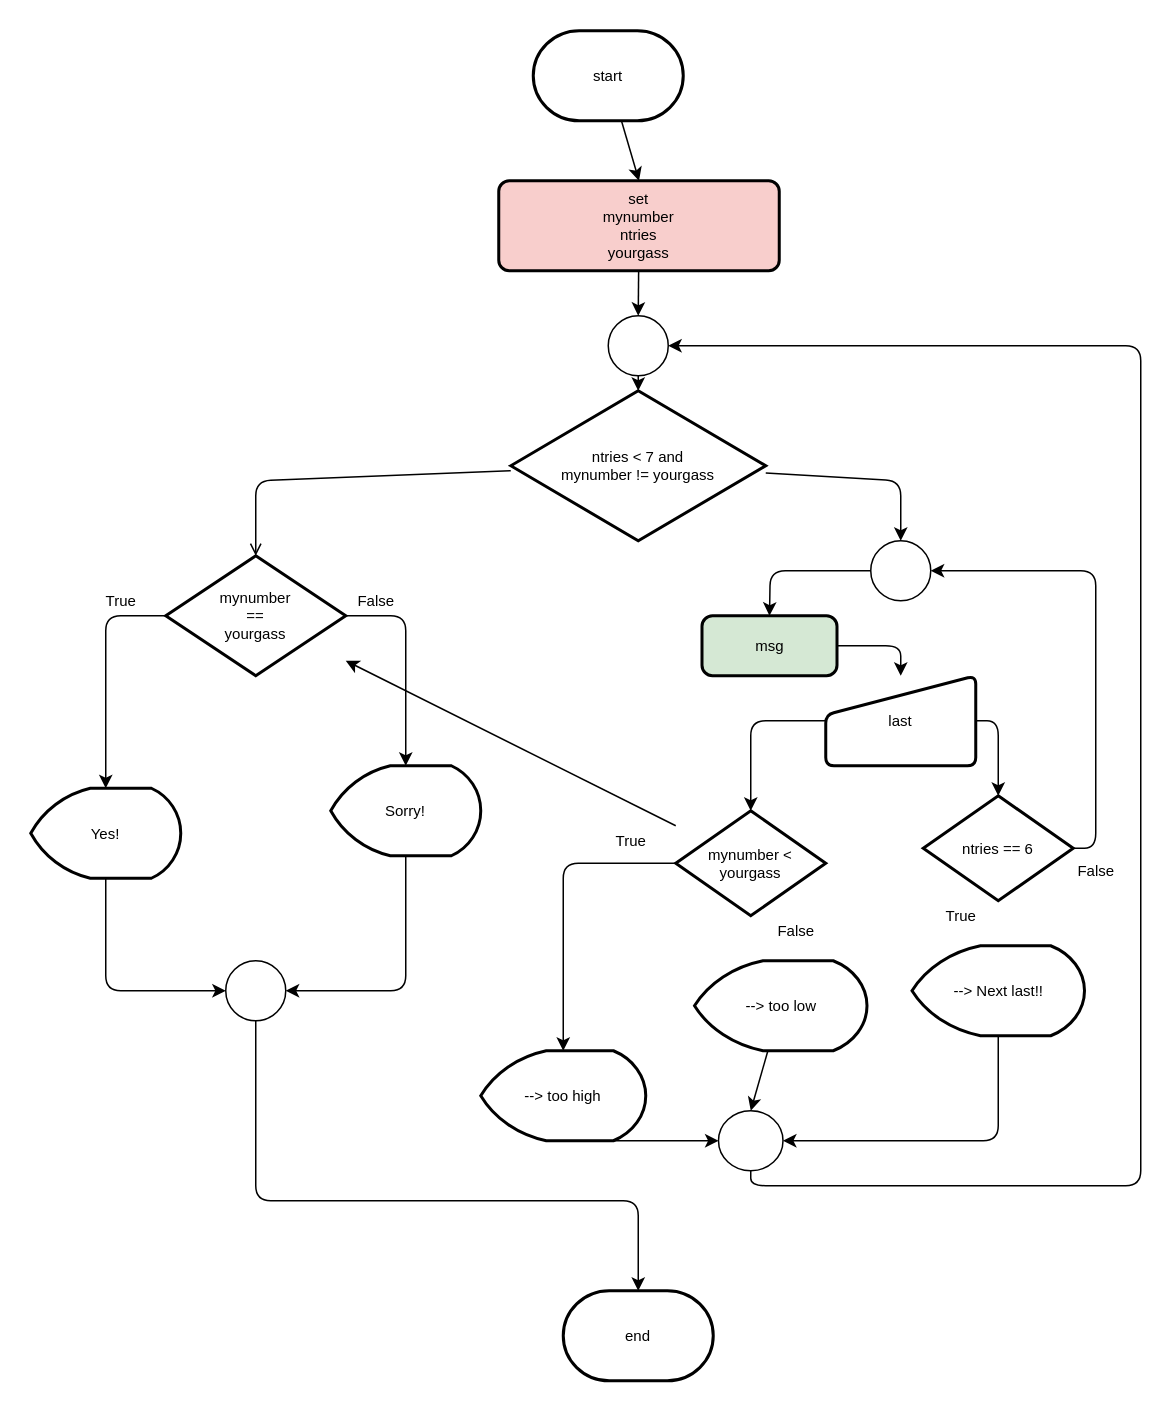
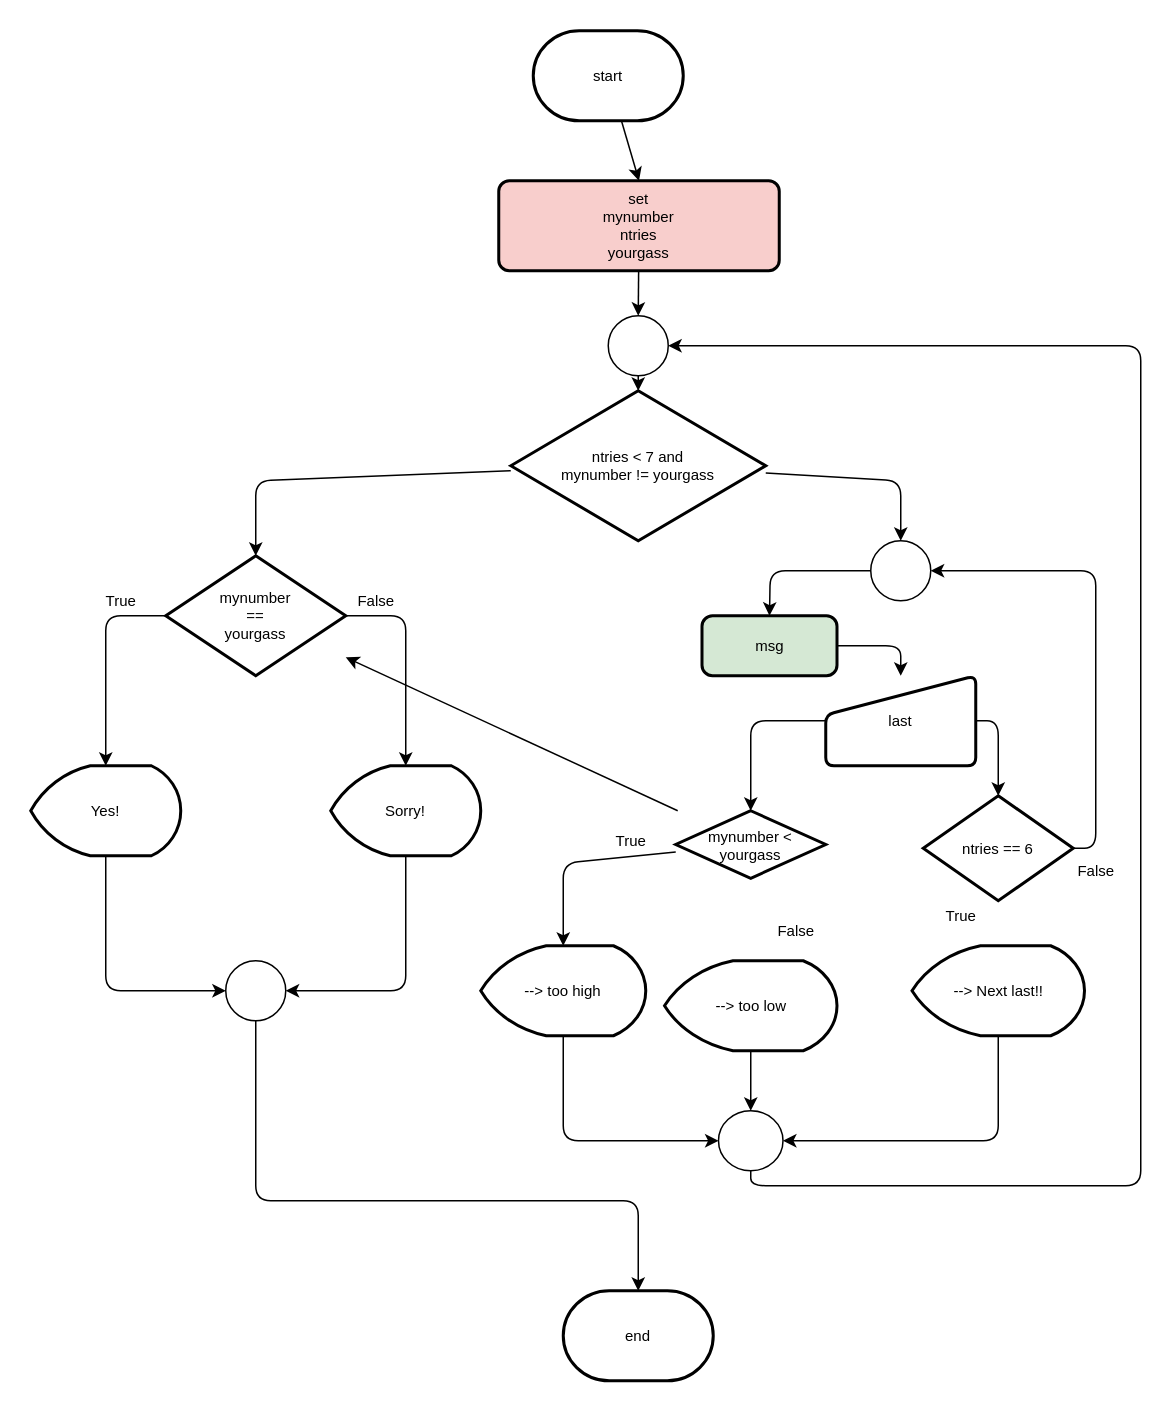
  <mxCell id="0" />
  <mxCell id="1" parent="0" />
  <mxCell id="2" style="edgeStyle=none;html=1;entryX=0.5;entryY=0;entryDx=0;entryDy=0;fontSize=10;" parent="1" source="3" target="5" edge="1"><mxGeometry relative="1" as="geometry" /></mxCell>
  <mxCell id="3" value="start" style="strokeWidth=2;html=1;shape=mxgraph.flowchart.terminator;whiteSpace=wrap;fontSize=10;" parent="1" vertex="1"><mxGeometry x="355" y="20" width="100" height="60" as="geometry" /></mxCell>
  <mxCell id="4" style="edgeStyle=none;html=1;entryX=0.5;entryY=0;entryDx=0;entryDy=0;entryPerimeter=0;fontSize=10;" parent="1" source="5" target="28" edge="1"><mxGeometry relative="1" as="geometry" /></mxCell>
  <mxCell id="5" value="set&lt;br style=&quot;font-size: 10px;&quot;&gt;mynumber&lt;br style=&quot;font-size: 10px;&quot;&gt;ntries&lt;br style=&quot;font-size: 10px;&quot;&gt;yourgass" style="rounded=1;whiteSpace=wrap;html=1;absoluteArcSize=1;arcSize=14;strokeWidth=2;fontSize=10;fillColor=#f8cecc;" parent="1" vertex="1"><mxGeometry x="332" y="120" width="187" height="60" as="geometry" /></mxCell>
  <mxCell id="6" style="edgeStyle=none;html=1;entryX=0.5;entryY=0;entryDx=0;entryDy=0;entryPerimeter=0;fontSize=10;" parent="1" source="8" target="18" edge="1"><mxGeometry relative="1" as="geometry"><Array as="points"><mxPoint x="600" y="320" /></Array></mxGeometry></mxCell>
- <mxCell id="7" style="edgeStyle=none;html=1;entryX=0.5;entryY=0;entryDx=0;entryDy=0;entryPerimeter=0;fontSize=10;endArrow=open;" parent="1" source="8" target="11" edge="1"><mxGeometry relative="1" as="geometry"><Array as="points"><mxPoint x="170" y="320" /></Array></mxGeometry></mxCell>
+ <mxCell id="7" style="edgeStyle=none;html=1;entryX=0.5;entryY=0;entryDx=0;entryDy=0;entryPerimeter=0;fontSize=10;" parent="1" source="8" target="11" edge="1"><mxGeometry relative="1" as="geometry"><Array as="points"><mxPoint x="170" y="320" /></Array></mxGeometry></mxCell>
  <mxCell id="8" value="ntries &amp;lt; 7 and&lt;br style=&quot;font-size: 10px;&quot;&gt;mynumber != yourgass" style="strokeWidth=2;html=1;shape=mxgraph.flowchart.decision;whiteSpace=wrap;fontSize=10;" parent="1" vertex="1"><mxGeometry x="340" y="260" width="170" height="100" as="geometry" /></mxCell>
  <mxCell id="9" style="edgeStyle=none;html=1;entryX=0.5;entryY=0;entryDx=0;entryDy=0;entryPerimeter=0;fontSize=10;" parent="1" source="11" target="37" edge="1"><mxGeometry relative="1" as="geometry"><Array as="points"><mxPoint x="270" y="410" /></Array></mxGeometry></mxCell>
  <mxCell id="10" style="edgeStyle=none;html=1;entryX=0.5;entryY=0;entryDx=0;entryDy=0;entryPerimeter=0;fontSize=10;" parent="1" source="11" target="35" edge="1"><mxGeometry relative="1" as="geometry"><Array as="points"><mxPoint x="70" y="410" /></Array></mxGeometry></mxCell>
  <mxCell id="11" value="mynumber &lt;br style=&quot;font-size: 10px;&quot;&gt;== &lt;br style=&quot;font-size: 10px;&quot;&gt;yourgass" style="strokeWidth=2;html=1;shape=mxgraph.flowchart.decision;whiteSpace=wrap;fontSize=10;" parent="1" vertex="1"><mxGeometry x="110" y="370" width="120" height="80" as="geometry" /></mxCell>
  <mxCell id="12" style="edgeStyle=none;html=1;entryX=1;entryY=0.5;entryDx=0;entryDy=0;entryPerimeter=0;fontSize=10;" parent="1" source="13" target="18" edge="1"><mxGeometry relative="1" as="geometry"><Array as="points"><mxPoint x="730" y="565" /><mxPoint x="730" y="380" /></Array></mxGeometry></mxCell>
  <mxCell id="13" value="ntries == 6" style="strokeWidth=2;html=1;shape=mxgraph.flowchart.decision;whiteSpace=wrap;fontSize=10;" parent="1" vertex="1"><mxGeometry x="615" y="530" width="100" height="70" as="geometry" /></mxCell>
  <mxCell id="14" style="edgeStyle=none;html=1;fontSize=10;" parent="1" source="16" target="11" edge="1"><mxGeometry relative="1" as="geometry" /></mxCell>
  <mxCell id="15" style="edgeStyle=none;html=1;entryX=0.5;entryY=0;entryDx=0;entryDy=0;entryPerimeter=0;fontSize=10;" parent="1" source="16" target="22" edge="1"><mxGeometry relative="1" as="geometry"><Array as="points"><mxPoint x="375" y="575" /></Array></mxGeometry></mxCell>
- <mxCell id="16" value="mynumber &amp;lt; yourgass" style="strokeWidth=2;html=1;shape=mxgraph.flowchart.decision;whiteSpace=wrap;fontSize=10;" parent="1" vertex="1"><mxGeometry x="450" y="540" width="100" height="70" as="geometry" /></mxCell>
+ <mxCell id="16" value="mynumber &amp;lt; yourgass" style="strokeWidth=2;html=1;shape=mxgraph.flowchart.decision;whiteSpace=wrap;fontSize=10;" parent="1" vertex="1"><mxGeometry x="450" y="540" width="100" height="45" as="geometry" /></mxCell>
  <mxCell id="17" style="edgeStyle=none;html=1;entryX=0.5;entryY=0;entryDx=0;entryDy=0;fontSize=10;" parent="1" source="18" target="33" edge="1"><mxGeometry relative="1" as="geometry"><Array as="points"><mxPoint x="513" y="380" /></Array></mxGeometry></mxCell>
  <mxCell id="18" value="" style="verticalLabelPosition=bottom;verticalAlign=top;html=1;shape=mxgraph.flowchart.on-page_reference;fontSize=10;" parent="1" vertex="1"><mxGeometry x="580" y="360" width="40" height="40" as="geometry" /></mxCell>
  <mxCell id="19" style="edgeStyle=none;html=1;entryX=1;entryY=0.5;entryDx=0;entryDy=0;entryPerimeter=0;fontSize=10;" parent="1" source="20" target="26" edge="1"><mxGeometry relative="1" as="geometry"><Array as="points"><mxPoint x="665" y="760" /></Array></mxGeometry></mxCell>
  <mxCell id="20" value="--&amp;gt; Next last!!" style="strokeWidth=2;html=1;shape=mxgraph.flowchart.display;whiteSpace=wrap;fontSize=10;" parent="1" vertex="1"><mxGeometry x="607.5" y="630" width="115" height="60" as="geometry" /></mxCell>
  <mxCell id="21" style="edgeStyle=none;html=1;entryX=0;entryY=0.5;entryDx=0;entryDy=0;entryPerimeter=0;fontSize=10;" parent="1" source="22" target="26" edge="1"><mxGeometry relative="1" as="geometry"><Array as="points"><mxPoint x="375" y="760" /></Array></mxGeometry></mxCell>
- <mxCell id="22" value="--&amp;gt; too high" style="strokeWidth=2;html=1;shape=mxgraph.flowchart.display;whiteSpace=wrap;fontSize=10;" parent="1" vertex="1"><mxGeometry x="320" y="700" width="110" height="60" as="geometry" /></mxCell>
+ <mxCell id="22" value="--&amp;gt; too high" style="strokeWidth=2;html=1;shape=mxgraph.flowchart.display;whiteSpace=wrap;fontSize=10;" parent="1" vertex="1"><mxGeometry x="320" y="630" width="110" height="60" as="geometry" /></mxCell>
  <mxCell id="23" style="edgeStyle=none;html=1;entryX=0.5;entryY=0;entryDx=0;entryDy=0;entryPerimeter=0;fontSize=10;" parent="1" source="24" target="26" edge="1"><mxGeometry relative="1" as="geometry" /></mxCell>
- <mxCell id="24" value="--&amp;gt; too low" style="strokeWidth=2;html=1;shape=mxgraph.flowchart.display;whiteSpace=wrap;fontSize=10;direction=east;" parent="1" vertex="1"><mxGeometry x="462.5" y="640" width="115" height="60" as="geometry" /></mxCell>
+ <mxCell id="24" value="--&amp;gt; too low" style="strokeWidth=2;html=1;shape=mxgraph.flowchart.display;whiteSpace=wrap;fontSize=10;direction=east;" parent="1" vertex="1"><mxGeometry x="442.5" y="640" width="115" height="60" as="geometry" /></mxCell>
  <mxCell id="25" style="edgeStyle=none;html=1;fontSize=10;entryX=1;entryY=0.5;entryDx=0;entryDy=0;entryPerimeter=0;" parent="1" source="26" target="28" edge="1"><mxGeometry relative="1" as="geometry"><mxPoint x="530" y="410" as="targetPoint" /><Array as="points"><mxPoint x="500" y="790" /><mxPoint x="760" y="790" /><mxPoint x="760" y="230" /></Array></mxGeometry></mxCell>
  <mxCell id="26" value="" style="verticalLabelPosition=bottom;verticalAlign=top;html=1;shape=mxgraph.flowchart.on-page_reference;fontSize=10;" parent="1" vertex="1"><mxGeometry x="478.5" y="740" width="43" height="40" as="geometry" /></mxCell>
  <mxCell id="27" style="edgeStyle=none;html=1;entryX=0.5;entryY=0;entryDx=0;entryDy=0;entryPerimeter=0;fontSize=10;" parent="1" source="28" target="8" edge="1"><mxGeometry relative="1" as="geometry" /></mxCell>
  <mxCell id="28" value="" style="verticalLabelPosition=bottom;verticalAlign=top;html=1;shape=mxgraph.flowchart.on-page_reference;fontSize=10;" parent="1" vertex="1"><mxGeometry x="405" y="210" width="40" height="40" as="geometry" /></mxCell>
  <mxCell id="29" style="edgeStyle=none;html=1;entryX=0.5;entryY=0;entryDx=0;entryDy=0;entryPerimeter=0;fontSize=10;exitX=1;exitY=0.5;exitDx=0;exitDy=0;" parent="1" source="31" target="13" edge="1"><mxGeometry relative="1" as="geometry"><mxPoint x="660" y="490" as="sourcePoint" /><Array as="points"><mxPoint x="665" y="480" /></Array></mxGeometry></mxCell>
  <mxCell id="30" style="edgeStyle=none;html=1;entryX=0.5;entryY=0;entryDx=0;entryDy=0;entryPerimeter=0;fontSize=10;" parent="1" source="31" target="16" edge="1"><mxGeometry relative="1" as="geometry"><Array as="points"><mxPoint x="500" y="480" /></Array></mxGeometry></mxCell>
  <mxCell id="31" value="last" style="html=1;strokeWidth=2;shape=manualInput;whiteSpace=wrap;rounded=1;size=26;arcSize=11;fontSize=10;" parent="1" vertex="1"><mxGeometry x="550" y="450" width="100" height="60" as="geometry" /></mxCell>
  <mxCell id="32" style="edgeStyle=none;html=1;entryX=0.5;entryY=0;entryDx=0;entryDy=0;fontSize=10;" parent="1" source="33" target="31" edge="1"><mxGeometry relative="1" as="geometry"><Array as="points"><mxPoint x="600" y="430" /></Array></mxGeometry></mxCell>
  <mxCell id="33" value="msg" style="rounded=1;whiteSpace=wrap;html=1;absoluteArcSize=1;arcSize=14;strokeWidth=2;fontSize=10;fillColor=#d5e8d4;" parent="1" vertex="1"><mxGeometry x="467.5" y="410" width="90" height="40" as="geometry" /></mxCell>
  <mxCell id="34" style="edgeStyle=none;html=1;entryX=0;entryY=0.5;entryDx=0;entryDy=0;entryPerimeter=0;fontSize=10;" parent="1" source="35" target="39" edge="1"><mxGeometry relative="1" as="geometry"><Array as="points"><mxPoint x="70" y="660" /></Array></mxGeometry></mxCell>
- <mxCell id="35" value="Yes!" style="strokeWidth=2;html=1;shape=mxgraph.flowchart.display;whiteSpace=wrap;fontSize=10;" parent="1" vertex="1"><mxGeometry x="20" y="525" width="100" height="60" as="geometry" /></mxCell>
+ <mxCell id="35" value="Yes!" style="strokeWidth=2;html=1;shape=mxgraph.flowchart.display;whiteSpace=wrap;fontSize=10;" parent="1" vertex="1"><mxGeometry x="20" y="510" width="100" height="60" as="geometry" /></mxCell>
  <mxCell id="36" style="edgeStyle=none;html=1;entryX=1;entryY=0.5;entryDx=0;entryDy=0;entryPerimeter=0;fontSize=10;" parent="1" source="37" target="39" edge="1"><mxGeometry relative="1" as="geometry"><Array as="points"><mxPoint x="270" y="660" /></Array></mxGeometry></mxCell>
  <mxCell id="37" value="Sorry!" style="strokeWidth=2;html=1;shape=mxgraph.flowchart.display;whiteSpace=wrap;fontSize=10;" parent="1" vertex="1"><mxGeometry x="220" y="510" width="100" height="60" as="geometry" /></mxCell>
  <mxCell id="38" style="edgeStyle=none;html=1;entryX=0.5;entryY=0;entryDx=0;entryDy=0;entryPerimeter=0;fontSize=10;" parent="1" source="39" target="40" edge="1"><mxGeometry relative="1" as="geometry"><Array as="points"><mxPoint x="170" y="800" /><mxPoint x="425" y="800" /></Array></mxGeometry></mxCell>
  <mxCell id="39" value="" style="verticalLabelPosition=bottom;verticalAlign=top;html=1;shape=mxgraph.flowchart.on-page_reference;fontSize=10;" parent="1" vertex="1"><mxGeometry x="150" y="640" width="40" height="40" as="geometry" /></mxCell>
  <mxCell id="40" value="end" style="strokeWidth=2;html=1;shape=mxgraph.flowchart.terminator;whiteSpace=wrap;fontSize=10;" parent="1" vertex="1"><mxGeometry x="375" y="860" width="100" height="60" as="geometry" /></mxCell>
  <mxCell id="41" value="True" style="text;html=1;align=center;verticalAlign=middle;resizable=0;points=[];autosize=1;strokeColor=none;fillColor=none;fontSize=10;" parent="1" vertex="1"><mxGeometry x="60" y="390" width="40" height="20" as="geometry" /></mxCell>
  <mxCell id="42" value="False" style="text;html=1;align=center;verticalAlign=middle;resizable=0;points=[];autosize=1;strokeColor=none;fillColor=none;fontSize=10;" parent="1" vertex="1"><mxGeometry x="230" y="390" width="40" height="20" as="geometry" /></mxCell>
  <mxCell id="43" value="True" style="text;html=1;align=center;verticalAlign=middle;resizable=0;points=[];autosize=1;strokeColor=none;fillColor=none;fontSize=10;" parent="1" vertex="1"><mxGeometry x="400" y="550" width="40" height="20" as="geometry" /></mxCell>
  <mxCell id="44" value="False" style="text;html=1;align=center;verticalAlign=middle;resizable=0;points=[];autosize=1;strokeColor=none;fillColor=none;fontSize=10;" parent="1" vertex="1"><mxGeometry x="510" y="610" width="40" height="20" as="geometry" /></mxCell>
  <mxCell id="45" value="True" style="text;html=1;align=center;verticalAlign=middle;resizable=0;points=[];autosize=1;strokeColor=none;fillColor=none;fontSize=10;" vertex="1" parent="1"><mxGeometry x="620" y="600" width="40" height="20" as="geometry" /></mxCell>
  <mxCell id="46" value="False" style="text;html=1;align=center;verticalAlign=middle;resizable=0;points=[];autosize=1;strokeColor=none;fillColor=none;fontSize=10;" vertex="1" parent="1"><mxGeometry x="710" y="570" width="40" height="20" as="geometry" /></mxCell>
